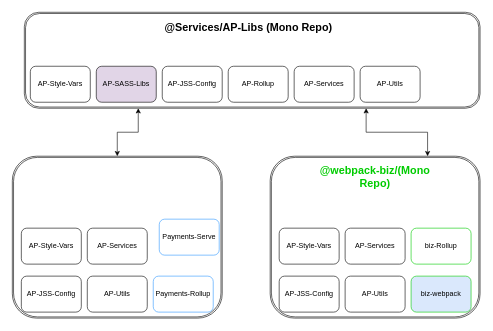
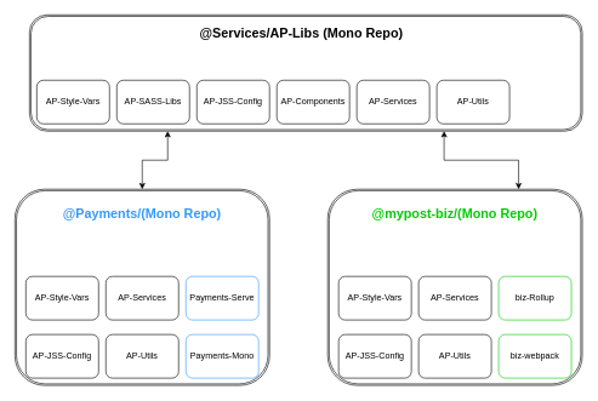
  <mxCell id="0" />
  <mxCell id="1" parent="0" />
  <mxCell id="2" style="edgeStyle=orthogonalEdgeStyle;rounded=0;orthogonalLoop=1;jettySize=auto;html=1;exitX=0.25;exitY=1;exitDx=0;exitDy=0;startArrow=classic;startFill=1;" edge="1" parent="1" source="3" target="12"><mxGeometry relative="1" as="geometry" /></mxCell>
  <mxCell id="3" value="" style="shape=ext;double=1;rounded=1;whiteSpace=wrap;html=1;" vertex="1" parent="1"><mxGeometry x="40" y="20" width="760" height="160" as="geometry" /></mxCell>
  <mxCell id="4" value="&lt;h2&gt;@Services/AP-Libs (Mono Repo)&lt;/h2&gt;" style="text;html=1;strokeColor=none;fillColor=none;align=center;verticalAlign=middle;whiteSpace=wrap;rounded=0;" vertex="1" parent="1"><mxGeometry x="255" y="30" width="317.5" height="30" as="geometry" /></mxCell>
  <mxCell id="5" value="AP-Style-Vars" style="rounded=1;whiteSpace=wrap;html=1;" vertex="1" parent="1"><mxGeometry x="50" y="110" width="100" height="60" as="geometry" /></mxCell>
- <mxCell id="6" value="AP-SASS-Libs" style="rounded=1;whiteSpace=wrap;html=1;fillColor=#e1d5e7;" vertex="1" parent="1"><mxGeometry x="160" y="110" width="100" height="60" as="geometry" /></mxCell>
+ <mxCell id="6" value="AP-SASS-Libs" style="rounded=1;whiteSpace=wrap;html=1;" vertex="1" parent="1"><mxGeometry x="160" y="110" width="100" height="60" as="geometry" /></mxCell>
  <mxCell id="7" value="AP-JSS-Config" style="rounded=1;whiteSpace=wrap;html=1;" vertex="1" parent="1"><mxGeometry x="270" y="110" width="100" height="60" as="geometry" /></mxCell>
- <mxCell id="8" value="AP-Rollup" style="rounded=1;whiteSpace=wrap;html=1;" vertex="1" parent="1"><mxGeometry x="380" y="110" width="100" height="60" as="geometry" /></mxCell>
+ <mxCell id="8" value="AP-Components" style="rounded=1;whiteSpace=wrap;html=1;" vertex="1" parent="1"><mxGeometry x="380" y="110" width="100" height="60" as="geometry" /></mxCell>
  <mxCell id="9" value="AP-Services" style="rounded=1;whiteSpace=wrap;html=1;" vertex="1" parent="1"><mxGeometry x="490" y="110" width="100" height="60" as="geometry" /></mxCell>
  <mxCell id="10" value="AP-Utils" style="rounded=1;whiteSpace=wrap;html=1;" vertex="1" parent="1"><mxGeometry x="600" y="110" width="100" height="60" as="geometry" /></mxCell>
  <mxCell id="11" value="" style="group" vertex="1" connectable="0" parent="1"><mxGeometry x="20" y="260" width="350" height="270" as="geometry" /></mxCell>
  <mxCell id="12" value="" style="shape=ext;double=1;rounded=1;whiteSpace=wrap;html=1;" vertex="1" parent="11"><mxGeometry width="350" height="270" as="geometry" /></mxCell>
+ <mxCell id="13" value="&lt;h2&gt;&lt;font color=&quot;#3399ff&quot;&gt;@Payments/(Mono Repo)&lt;/font&gt;&lt;/h2&gt;" style="text;html=1;strokeColor=none;fillColor=none;align=center;verticalAlign=middle;whiteSpace=wrap;rounded=0;" vertex="1" parent="11"><mxGeometry x="55" y="20" width="240" height="30" as="geometry" /></mxCell>
  <mxCell id="14" value="AP-Style-Vars" style="rounded=1;whiteSpace=wrap;html=1;" vertex="1" parent="11"><mxGeometry x="15" y="120" width="100" height="60" as="geometry" /></mxCell>
  <mxCell id="15" value="AP-JSS-Config" style="rounded=1;whiteSpace=wrap;html=1;" vertex="1" parent="11"><mxGeometry x="15" y="200" width="100" height="60" as="geometry" /></mxCell>
- <mxCell id="16" value="Payments-Serve" style="rounded=1;whiteSpace=wrap;html=1;strokeColor=#3399FF;" vertex="1" parent="11"><mxGeometry x="245" y="105" width="100" height="60" as="geometry" /></mxCell>
+ <mxCell id="16" value="Payments-Serve" style="rounded=1;whiteSpace=wrap;html=1;strokeColor=#3399FF;" vertex="1" parent="11"><mxGeometry x="235" y="120" width="100" height="60" as="geometry" /></mxCell>
  <mxCell id="17" value="AP-Utils" style="rounded=1;whiteSpace=wrap;html=1;" vertex="1" parent="11"><mxGeometry x="125" y="200" width="100" height="60" as="geometry" /></mxCell>
  <mxCell id="18" value="AP-Services" style="rounded=1;whiteSpace=wrap;html=1;" vertex="1" parent="11"><mxGeometry x="125" y="120" width="100" height="60" as="geometry" /></mxCell>
- <mxCell id="19" value="Payments-Rollup" style="rounded=1;whiteSpace=wrap;html=1;strokeColor=#3399FF;" vertex="1" parent="11"><mxGeometry x="235" y="200" width="100" height="60" as="geometry" /></mxCell>
+ <mxCell id="19" value="Payments-Mono" style="rounded=1;whiteSpace=wrap;html=1;strokeColor=#3399FF;" vertex="1" parent="11"><mxGeometry x="235" y="200" width="100" height="60" as="geometry" /></mxCell>
  <mxCell id="20" value="" style="group" vertex="1" connectable="0" parent="1"><mxGeometry x="450" y="260" width="350" height="270" as="geometry" /></mxCell>
  <mxCell id="21" value="" style="shape=ext;double=1;rounded=1;whiteSpace=wrap;html=1;" vertex="1" parent="20"><mxGeometry width="350" height="270" as="geometry" /></mxCell>
- <mxCell id="22" value="&lt;h2&gt;&lt;font color=&quot;#00cc00&quot;&gt;@webpack-biz/(Mono Repo)&lt;/font&gt;&lt;/h2&gt;" style="text;html=1;strokeColor=none;fillColor=none;align=center;verticalAlign=middle;whiteSpace=wrap;rounded=0;" vertex="1" parent="20"><mxGeometry x="55" y="20" width="240" height="30" as="geometry" /></mxCell>
+ <mxCell id="22" value="&lt;h2&gt;&lt;font color=&quot;#00cc00&quot;&gt;@mypost-biz/(Mono Repo)&lt;/font&gt;&lt;/h2&gt;" style="text;html=1;strokeColor=none;fillColor=none;align=center;verticalAlign=middle;whiteSpace=wrap;rounded=0;" vertex="1" parent="20"><mxGeometry x="55" y="20" width="240" height="30" as="geometry" /></mxCell>
  <mxCell id="23" value="AP-Style-Vars" style="rounded=1;whiteSpace=wrap;html=1;" vertex="1" parent="20"><mxGeometry x="15" y="120" width="100" height="60" as="geometry" /></mxCell>
  <mxCell id="24" value="AP-JSS-Config" style="rounded=1;whiteSpace=wrap;html=1;" vertex="1" parent="20"><mxGeometry x="15" y="200" width="100" height="60" as="geometry" /></mxCell>
  <mxCell id="25" value="biz-Rollup" style="rounded=1;whiteSpace=wrap;html=1;strokeColor=#00CC00;" vertex="1" parent="20"><mxGeometry x="235" y="120" width="100" height="60" as="geometry" /></mxCell>
  <mxCell id="26" value="AP-Utils" style="rounded=1;whiteSpace=wrap;html=1;" vertex="1" parent="20"><mxGeometry x="125" y="200" width="100" height="60" as="geometry" /></mxCell>
  <mxCell id="27" value="AP-Services" style="rounded=1;whiteSpace=wrap;html=1;" vertex="1" parent="20"><mxGeometry x="125" y="120" width="100" height="60" as="geometry" /></mxCell>
- <mxCell id="28" value="biz-webpack" style="rounded=1;whiteSpace=wrap;html=1;strokeColor=#00CC00;fillColor=#dae8fc;" vertex="1" parent="20"><mxGeometry x="235" y="200" width="100" height="60" as="geometry" /></mxCell>
+ <mxCell id="28" value="biz-webpack" style="rounded=1;whiteSpace=wrap;html=1;strokeColor=#00CC00;" vertex="1" parent="20"><mxGeometry x="235" y="200" width="100" height="60" as="geometry" /></mxCell>
  <mxCell id="29" style="edgeStyle=orthogonalEdgeStyle;rounded=0;orthogonalLoop=1;jettySize=auto;html=1;exitX=0.75;exitY=1;exitDx=0;exitDy=0;startArrow=classic;startFill=1;entryX=0.75;entryY=0;entryDx=0;entryDy=0;" edge="1" parent="1" source="3" target="21"><mxGeometry relative="1" as="geometry"><mxPoint x="670" y="200" as="sourcePoint" /><mxPoint x="620" y="280" as="targetPoint" /></mxGeometry></mxCell>
